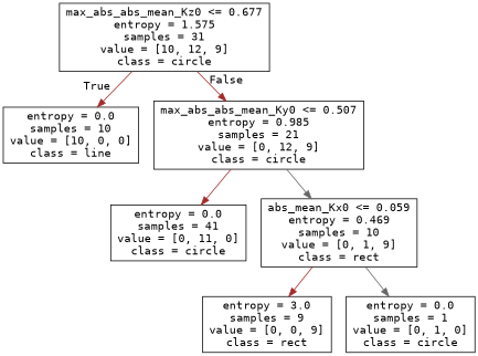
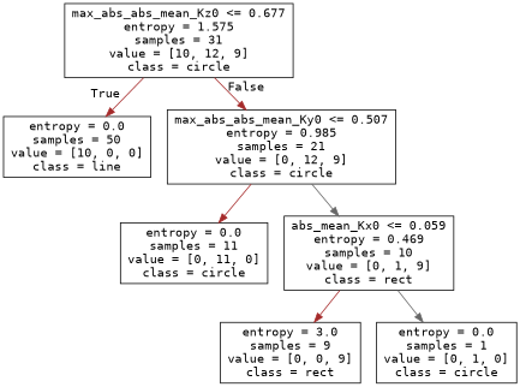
  digraph {
    fontname="DejaVu Sans Mono"
    node [fontname="DejaVu Sans Mono" shape=box]
    edge [color=brown fontname="DejaVu Sans Mono"]
    n1 [label="max_abs_abs_mean_Kz0 <= 0.677\nentropy = 1.575\nsamples = 31\nvalue = [10, 12, 9]\nclass = circle"]
-   n2 [label="entropy = 0.0\nsamples = 10\nvalue = [10, 0, 0]\nclass = line"]
+   n2 [label="entropy = 0.0\nsamples = 50\nvalue = [10, 0, 0]\nclass = line"]
    n3 [label="max_abs_abs_mean_Ky0 <= 0.507\nentropy = 0.985\nsamples = 21\nvalue = [0, 12, 9]\nclass = circle"]
-   n4 [label="entropy = 0.0\nsamples = 41\nvalue = [0, 11, 0]\nclass = circle"]
+   n4 [label="entropy = 0.0\nsamples = 11\nvalue = [0, 11, 0]\nclass = circle"]
    n5 [label="abs_mean_Kx0 <= 0.059\nentropy = 0.469\nsamples = 10\nvalue = [0, 1, 9]\nclass = rect"]
    n6 [label="entropy = 3.0\nsamples = 9\nvalue = [0, 0, 9]\nclass = rect"]
    n7 [label="entropy = 0.0\nsamples = 1\nvalue = [0, 1, 0]\nclass = circle"]
    n1 -> n2 [headlabel=True labelangle=45 labeldistance=2.5]
    n1 -> n3 [headlabel=False labelangle=-45 labeldistance=2.5]
    n3 -> n4
    n3 -> n5 [color=gray40]
    n5 -> n6
    n5 -> n7 [color=gray40]
  }
